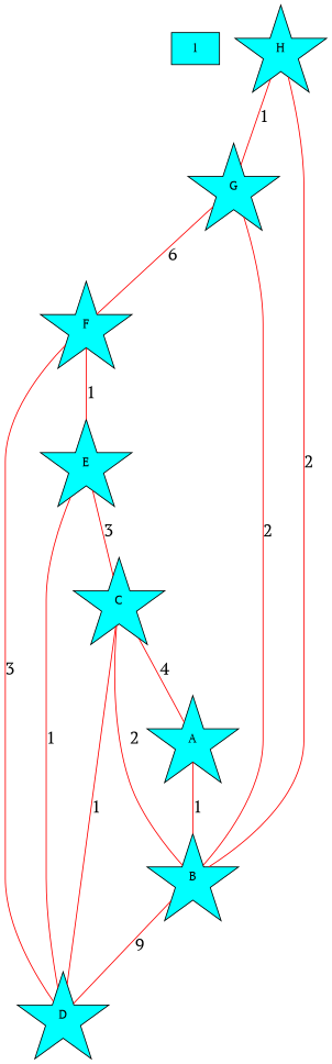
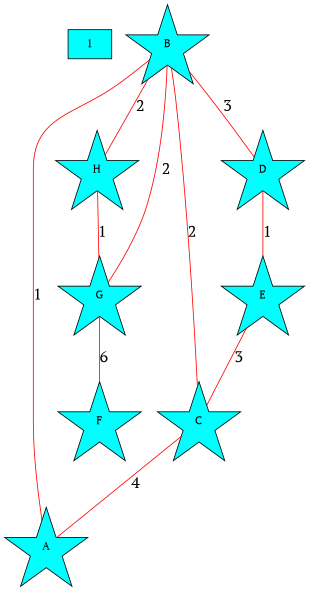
  graph {
    fontname="PT Serif"
    node [fillcolor=aqua fontname="PT Serif" shape=star style=filled]
    edge [color=red fontname="PT Serif" fontsize="20pt"]
    n1 [label=1 shape=box]
    H
    G
    F
    E
    C
    A
    B
    D
    H -- G [label=1]
    G -- F [label=6]
-   F -- E [label=1]
    E -- C [label=3]
    C -- A [label=4]
    A -- B [label=1]
    B -- H [label=2]
    B -- G [label=2]
    B -- C [label=2]
-   B -- D [label=9]
-   D -- F [label=3]
+   B -- D [label=3]
    D -- E [label=1]
-   D -- C [label=1]
  }
